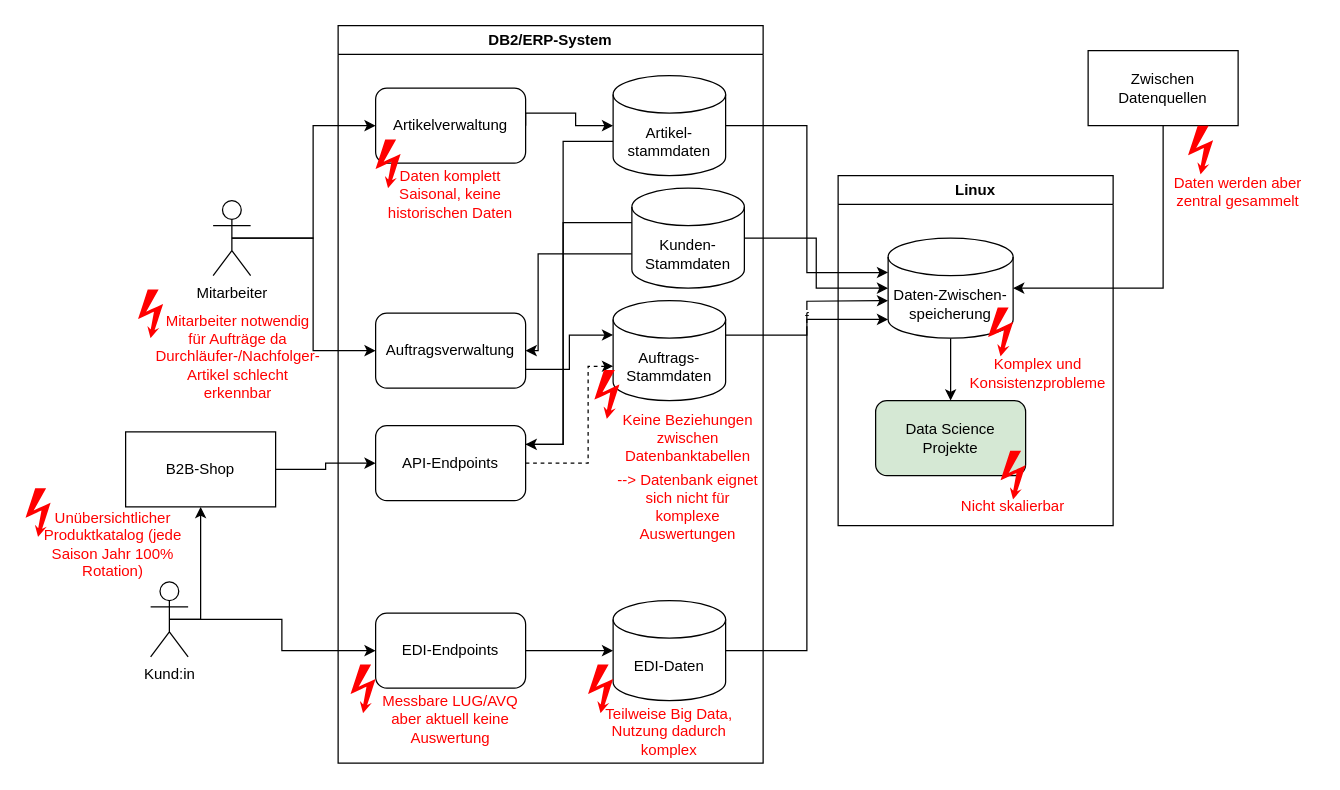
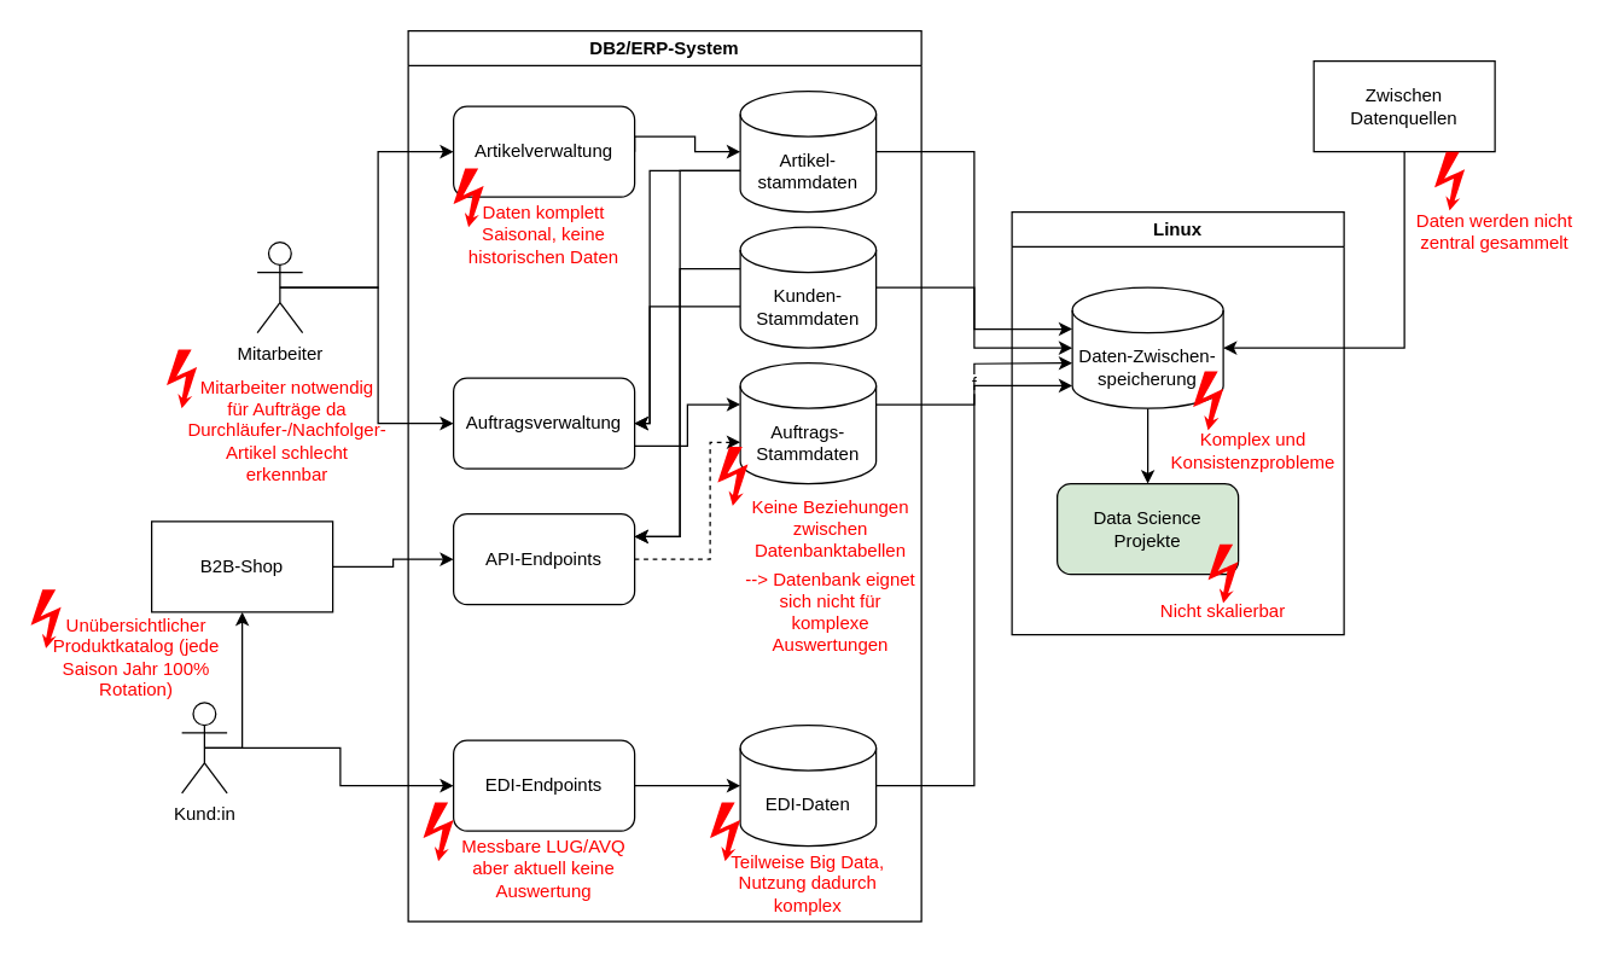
  <mxCell id="0" />
  <mxCell id="1" parent="0" />
  <mxCell id="2" value="DB2/ERP-System" style="swimlane;whiteSpace=wrap;html=1;" vertex="1" parent="1"><mxGeometry x="270" y="20" width="340" height="590" as="geometry" /></mxCell>
- <mxCell id="4" style="edgeStyle=orthogonalEdgeStyle;rounded=0;orthogonalLoop=1;jettySize=auto;html=1;exitX=0;exitY=0;exitDx=0;exitDy=52.5;exitPerimeter=0;entryX=1;entryY=0.25;entryDx=0;entryDy=0;endArrow=none;" edge="1" parent="2" source="5" target="18"><mxGeometry relative="1" as="geometry"><Array as="points"><mxPoint x="180" y="93" /><mxPoint x="180" y="335" /></Array></mxGeometry></mxCell>
+ <mxCell id="3" style="edgeStyle=orthogonalEdgeStyle;rounded=0;orthogonalLoop=1;jettySize=auto;html=1;exitX=0;exitY=0;exitDx=0;exitDy=52.5;exitPerimeter=0;entryX=1;entryY=0.5;entryDx=0;entryDy=0;" edge="1" parent="2" source="5" target="11"><mxGeometry relative="1" as="geometry"><Array as="points"><mxPoint x="160" y="93" /><mxPoint x="160" y="260" /></Array></mxGeometry></mxCell>
+ <mxCell id="4" style="edgeStyle=orthogonalEdgeStyle;rounded=0;orthogonalLoop=1;jettySize=auto;html=1;exitX=0;exitY=0;exitDx=0;exitDy=52.5;exitPerimeter=0;entryX=1;entryY=0.25;entryDx=0;entryDy=0;" edge="1" parent="2" source="5" target="18"><mxGeometry relative="1" as="geometry"><Array as="points"><mxPoint x="180" y="93" /><mxPoint x="180" y="335" /></Array></mxGeometry></mxCell>
  <mxCell id="5" value="Artikel-&lt;div&gt;stammdaten&lt;/div&gt;" style="shape=cylinder3;whiteSpace=wrap;html=1;boundedLbl=1;backgroundOutline=1;size=15;" vertex="1" parent="2"><mxGeometry x="220" y="40" width="90" height="80" as="geometry" /></mxCell>
  <mxCell id="6" style="edgeStyle=orthogonalEdgeStyle;rounded=0;orthogonalLoop=1;jettySize=auto;html=1;exitX=0;exitY=0;exitDx=0;exitDy=52.5;exitPerimeter=0;entryX=1;entryY=0.5;entryDx=0;entryDy=0;" edge="1" parent="2" source="8" target="11"><mxGeometry relative="1" as="geometry"><Array as="points"><mxPoint x="160" y="183" /><mxPoint x="160" y="260" /></Array></mxGeometry></mxCell>
  <mxCell id="7" style="edgeStyle=orthogonalEdgeStyle;rounded=0;orthogonalLoop=1;jettySize=auto;html=1;exitX=0;exitY=0;exitDx=0;exitDy=27.5;exitPerimeter=0;entryX=1;entryY=0.25;entryDx=0;entryDy=0;" edge="1" parent="2" source="8" target="18"><mxGeometry relative="1" as="geometry"><Array as="points"><mxPoint x="180" y="157" /><mxPoint x="180" y="335" /></Array></mxGeometry></mxCell>
- <mxCell id="8" value="Kunden- Stammdaten" style="shape=cylinder3;whiteSpace=wrap;html=1;boundedLbl=1;backgroundOutline=1;size=15;" vertex="1" parent="2"><mxGeometry x="235" y="130" width="90" height="80" as="geometry" /></mxCell>
+ <mxCell id="8" value="Kunden- Stammdaten" style="shape=cylinder3;whiteSpace=wrap;html=1;boundedLbl=1;backgroundOutline=1;size=15;" vertex="1" parent="2"><mxGeometry x="220" y="130" width="90" height="80" as="geometry" /></mxCell>
  <mxCell id="9" value="f" style="edgeStyle=orthogonalEdgeStyle;rounded=0;orthogonalLoop=1;jettySize=auto;html=1;exitX=1;exitY=0;exitDx=0;exitDy=27.5;exitPerimeter=0;" edge="1" parent="2" source="10"><mxGeometry relative="1" as="geometry"><mxPoint x="440" y="220" as="targetPoint" /></mxGeometry></mxCell>
  <mxCell id="10" value="Auftrags-Stammdaten" style="shape=cylinder3;whiteSpace=wrap;html=1;boundedLbl=1;backgroundOutline=1;size=15;" vertex="1" parent="2"><mxGeometry x="220" y="220" width="90" height="80" as="geometry" /></mxCell>
  <mxCell id="11" value="Auftragsverwaltung" style="rounded=1;whiteSpace=wrap;html=1;" vertex="1" parent="2"><mxGeometry x="30" y="230" width="120" height="60" as="geometry" /></mxCell>
  <mxCell id="12" style="edgeStyle=orthogonalEdgeStyle;rounded=0;orthogonalLoop=1;jettySize=auto;html=1;exitX=1;exitY=0.75;exitDx=0;exitDy=0;entryX=0;entryY=0;entryDx=0;entryDy=27.5;entryPerimeter=0;" edge="1" parent="2" source="11" target="10"><mxGeometry relative="1" as="geometry"><Array as="points"><mxPoint x="185" y="275" /><mxPoint x="185" y="248" /></Array></mxGeometry></mxCell>
  <mxCell id="13" value="Artikelverwaltung" style="rounded=1;whiteSpace=wrap;html=1;" vertex="1" parent="2"><mxGeometry x="30" y="50" width="120" height="60" as="geometry" /></mxCell>
  <mxCell id="14" style="edgeStyle=orthogonalEdgeStyle;rounded=0;orthogonalLoop=1;jettySize=auto;html=1;exitX=1;exitY=0.5;exitDx=0;exitDy=0;entryX=0;entryY=0.5;entryDx=0;entryDy=0;entryPerimeter=0;" edge="1" parent="2" source="13" target="5"><mxGeometry relative="1" as="geometry"><Array as="points"><mxPoint x="150" y="70" /><mxPoint x="190" y="70" /></Array></mxGeometry></mxCell>
  <mxCell id="15" value="EDI-Daten" style="shape=cylinder3;whiteSpace=wrap;html=1;boundedLbl=1;backgroundOutline=1;size=15;" vertex="1" parent="2"><mxGeometry x="220" y="460" width="90" height="80" as="geometry" /></mxCell>
  <mxCell id="16" value="EDI-Endpoints" style="rounded=1;whiteSpace=wrap;html=1;" vertex="1" parent="2"><mxGeometry x="30" y="470" width="120" height="60" as="geometry" /></mxCell>
  <mxCell id="17" style="edgeStyle=orthogonalEdgeStyle;rounded=0;orthogonalLoop=1;jettySize=auto;html=1;exitX=1;exitY=0.5;exitDx=0;exitDy=0;entryX=0;entryY=0.5;entryDx=0;entryDy=0;entryPerimeter=0;" edge="1" parent="2" source="16" target="15"><mxGeometry relative="1" as="geometry" /></mxCell>
  <mxCell id="18" value="API-Endpoints" style="rounded=1;whiteSpace=wrap;html=1;" vertex="1" parent="2"><mxGeometry x="30" y="320" width="120" height="60" as="geometry" /></mxCell>
  <mxCell id="19" style="edgeStyle=orthogonalEdgeStyle;rounded=0;orthogonalLoop=1;jettySize=auto;html=1;exitX=1;exitY=0.5;exitDx=0;exitDy=0;entryX=0;entryY=0;entryDx=0;entryDy=52.5;entryPerimeter=0;dashed=1;" edge="1" parent="2" source="18" target="10"><mxGeometry relative="1" as="geometry"><Array as="points"><mxPoint x="200" y="350" /><mxPoint x="200" y="273" /></Array></mxGeometry></mxCell>
  <mxCell id="20" value="Daten komplett Saisonal, keine historischen Daten" style="text;html=1;whiteSpace=wrap;strokeColor=none;fillColor=none;align=center;verticalAlign=middle;rounded=0;fontColor=#FF0000;" vertex="1" parent="2"><mxGeometry x="30" y="120" width="120" height="30" as="geometry" /></mxCell>
  <mxCell id="21" value="Keine Beziehungen zwischen Datenbanktabellen" style="text;html=1;whiteSpace=wrap;strokeColor=none;fillColor=none;align=center;verticalAlign=middle;rounded=0;fontColor=#FF0000;" vertex="1" parent="2"><mxGeometry x="220" y="314.5" width="120" height="30" as="geometry" /></mxCell>
  <mxCell id="22" value="Teilweise Big Data, Nutzung dadurch komplex" style="text;html=1;whiteSpace=wrap;strokeColor=none;fillColor=none;align=center;verticalAlign=middle;rounded=0;fontColor=#FF0000;" vertex="1" parent="2"><mxGeometry x="205" y="550" width="120" height="30" as="geometry" /></mxCell>
  <mxCell id="23" value="Messbare LUG/AVQ aber aktuell keine Auswertung" style="text;html=1;whiteSpace=wrap;strokeColor=none;fillColor=none;align=center;verticalAlign=middle;rounded=0;fontColor=#FF0000;" vertex="1" parent="2"><mxGeometry x="30" y="540" width="120" height="30" as="geometry" /></mxCell>
  <mxCell id="24" value="--&amp;gt; Datenbank eignet sich nicht für komplexe Auswertungen" style="text;html=1;whiteSpace=wrap;strokeColor=none;fillColor=none;align=center;verticalAlign=middle;rounded=0;fontColor=#FF0000;" vertex="1" parent="2"><mxGeometry x="220" y="370" width="120" height="30" as="geometry" /></mxCell>
  <mxCell id="25" value="" style="shape=mxgraph.signs.safety.high_voltage_2;html=1;pointerEvents=1;fillColor=#FF0000;strokeColor=none;verticalLabelPosition=bottom;verticalAlign=top;align=center;sketch=0;fontColor=#FF0000;" vertex="1" parent="2"><mxGeometry x="205" y="275.5" width="20" height="39" as="geometry" /></mxCell>
  <mxCell id="26" value="" style="shape=mxgraph.signs.safety.high_voltage_2;html=1;pointerEvents=1;fillColor=#FF0000;strokeColor=none;verticalLabelPosition=bottom;verticalAlign=top;align=center;sketch=0;fontColor=#FF0000;" vertex="1" parent="2"><mxGeometry x="200" y="511" width="20" height="39" as="geometry" /></mxCell>
  <mxCell id="27" value="" style="shape=mxgraph.signs.safety.high_voltage_2;html=1;pointerEvents=1;fillColor=#FF0000;strokeColor=none;verticalLabelPosition=bottom;verticalAlign=top;align=center;sketch=0;fontColor=#FF0000;" vertex="1" parent="2"><mxGeometry x="10" y="511" width="20" height="39" as="geometry" /></mxCell>
  <mxCell id="28" value="" style="shape=mxgraph.signs.safety.high_voltage_2;html=1;pointerEvents=1;fillColor=#FF0000;strokeColor=none;verticalLabelPosition=bottom;verticalAlign=top;align=center;sketch=0;fontColor=#FF0000;" vertex="1" parent="2"><mxGeometry x="30" y="91" width="20" height="39" as="geometry" /></mxCell>
  <mxCell id="29" style="edgeStyle=orthogonalEdgeStyle;rounded=0;orthogonalLoop=1;jettySize=auto;html=1;exitX=0.5;exitY=0.5;exitDx=0;exitDy=0;exitPerimeter=0;entryX=0;entryY=0.5;entryDx=0;entryDy=0;" edge="1" parent="1" source="31" target="13"><mxGeometry relative="1" as="geometry" /></mxCell>
  <mxCell id="30" style="edgeStyle=orthogonalEdgeStyle;rounded=0;orthogonalLoop=1;jettySize=auto;html=1;exitX=0.5;exitY=0.5;exitDx=0;exitDy=0;exitPerimeter=0;entryX=0;entryY=0.5;entryDx=0;entryDy=0;" edge="1" parent="1" source="31" target="11"><mxGeometry relative="1" as="geometry" /></mxCell>
  <mxCell id="31" value="Mitarbeiter" style="shape=umlActor;verticalLabelPosition=bottom;verticalAlign=top;html=1;outlineConnect=0;" vertex="1" parent="1"><mxGeometry x="170" y="160" width="30" height="60" as="geometry" /></mxCell>
  <mxCell id="32" style="edgeStyle=orthogonalEdgeStyle;rounded=0;orthogonalLoop=1;jettySize=auto;html=1;exitX=1;exitY=0.5;exitDx=0;exitDy=0;entryX=0;entryY=0.5;entryDx=0;entryDy=0;" edge="1" parent="1" source="33" target="18"><mxGeometry relative="1" as="geometry" /></mxCell>
  <mxCell id="33" value="B2B-Shop" style="rounded=0;whiteSpace=wrap;html=1;" vertex="1" parent="1"><mxGeometry x="100" y="345" width="120" height="60" as="geometry" /></mxCell>
  <mxCell id="34" style="edgeStyle=orthogonalEdgeStyle;rounded=0;orthogonalLoop=1;jettySize=auto;html=1;exitX=0.5;exitY=0.5;exitDx=0;exitDy=0;exitPerimeter=0;entryX=0.5;entryY=1;entryDx=0;entryDy=0;" edge="1" parent="1" source="35" target="33"><mxGeometry relative="1" as="geometry"><Array as="points"><mxPoint x="160" y="495" /></Array></mxGeometry></mxCell>
  <mxCell id="35" value="Kund:in" style="shape=umlActor;verticalLabelPosition=bottom;verticalAlign=top;html=1;outlineConnect=0;" vertex="1" parent="1"><mxGeometry x="120" y="465" width="30" height="60" as="geometry" /></mxCell>
  <mxCell id="36" style="edgeStyle=orthogonalEdgeStyle;rounded=0;orthogonalLoop=1;jettySize=auto;html=1;exitX=0.5;exitY=0.5;exitDx=0;exitDy=0;exitPerimeter=0;entryX=0;entryY=0.5;entryDx=0;entryDy=0;" edge="1" parent="1" source="35" target="16"><mxGeometry relative="1" as="geometry" /></mxCell>
  <mxCell id="37" value="Unübersichtlicher Produktkatalog (jede Saison Jahr 100% Rotation)" style="text;html=1;whiteSpace=wrap;strokeColor=none;fillColor=none;align=center;verticalAlign=middle;rounded=0;fontColor=#FF0000;" vertex="1" parent="1"><mxGeometry x="30" y="420" width="120" height="30" as="geometry" /></mxCell>
  <mxCell id="38" value="Mitarbeiter notwendig für Aufträge da Durchläufer-/Nachfolger-Artikel schlecht erkennbar" style="text;html=1;whiteSpace=wrap;strokeColor=none;fillColor=none;align=center;verticalAlign=middle;rounded=0;fontColor=#FF0000;" vertex="1" parent="1"><mxGeometry x="130" y="270" width="120" height="30" as="geometry" /></mxCell>
  <mxCell id="39" value="" style="shape=mxgraph.signs.safety.high_voltage_2;html=1;pointerEvents=1;fillColor=#FF0000;strokeColor=none;verticalLabelPosition=bottom;verticalAlign=top;align=center;sketch=0;fontColor=#FF0000;" vertex="1" parent="1"><mxGeometry x="110" y="231" width="20" height="39" as="geometry" /></mxCell>
  <mxCell id="40" value="" style="shape=mxgraph.signs.safety.high_voltage_2;html=1;pointerEvents=1;fillColor=#FF0000;strokeColor=none;verticalLabelPosition=bottom;verticalAlign=top;align=center;sketch=0;fontColor=#FF0000;" vertex="1" parent="1"><mxGeometry x="20" y="390" width="20" height="39" as="geometry" /></mxCell>
  <mxCell id="41" value="Linux" style="swimlane;whiteSpace=wrap;html=1;" vertex="1" parent="1"><mxGeometry x="670" y="140" width="220" height="280" as="geometry" /></mxCell>
  <mxCell id="42" style="edgeStyle=orthogonalEdgeStyle;rounded=0;orthogonalLoop=1;jettySize=auto;html=1;exitX=0.5;exitY=1;exitDx=0;exitDy=0;exitPerimeter=0;" edge="1" parent="41" source="43" target="44"><mxGeometry relative="1" as="geometry" /></mxCell>
  <mxCell id="43" value="Daten-Zwischen-speicherung" style="shape=cylinder3;whiteSpace=wrap;html=1;boundedLbl=1;backgroundOutline=1;size=15;" vertex="1" parent="41"><mxGeometry x="40" y="50" width="100" height="80" as="geometry" /></mxCell>
  <mxCell id="44" value="Data Science Projekte" style="rounded=1;whiteSpace=wrap;html=1;fillColor=#d5e8d4;" vertex="1" parent="41"><mxGeometry x="30" y="180" width="120" height="60" as="geometry" /></mxCell>
  <mxCell id="45" value="Nicht skalierbar" style="text;html=1;whiteSpace=wrap;strokeColor=none;fillColor=none;align=center;verticalAlign=middle;rounded=0;fontColor=#FF0000;" vertex="1" parent="41"><mxGeometry x="80" y="250" width="120" height="30" as="geometry" /></mxCell>
  <mxCell id="46" value="Komplex und Konsistenzprobleme" style="text;html=1;whiteSpace=wrap;strokeColor=none;fillColor=none;align=center;verticalAlign=middle;rounded=0;fontColor=#FF0000;" vertex="1" parent="41"><mxGeometry x="100" y="143" width="120" height="30" as="geometry" /></mxCell>
  <mxCell id="47" style="edgeStyle=orthogonalEdgeStyle;rounded=0;orthogonalLoop=1;jettySize=auto;html=1;exitX=1;exitY=0.5;exitDx=0;exitDy=0;exitPerimeter=0;entryX=0;entryY=0;entryDx=0;entryDy=27.5;entryPerimeter=0;" edge="1" parent="1" source="5" target="43"><mxGeometry relative="1" as="geometry" /></mxCell>
  <mxCell id="48" style="edgeStyle=orthogonalEdgeStyle;rounded=0;orthogonalLoop=1;jettySize=auto;html=1;exitX=1;exitY=0.5;exitDx=0;exitDy=0;exitPerimeter=0;" edge="1" parent="1" source="8" target="43"><mxGeometry relative="1" as="geometry" /></mxCell>
  <mxCell id="49" style="edgeStyle=orthogonalEdgeStyle;rounded=0;orthogonalLoop=1;jettySize=auto;html=1;exitX=1;exitY=0.5;exitDx=0;exitDy=0;exitPerimeter=0;entryX=0;entryY=1;entryDx=0;entryDy=-15;entryPerimeter=0;" edge="1" parent="1" source="15" target="43"><mxGeometry relative="1" as="geometry" /></mxCell>
  <mxCell id="50" value="Zwischen Datenquellen" style="rounded=0;whiteSpace=wrap;html=1;" vertex="1" parent="1"><mxGeometry x="870" y="40" width="120" height="60" as="geometry" /></mxCell>
  <mxCell id="51" value="" style="shape=mxgraph.signs.safety.high_voltage_2;html=1;pointerEvents=1;fillColor=#FF0000;strokeColor=none;verticalLabelPosition=bottom;verticalAlign=top;align=center;sketch=0;fontColor=#FF0000;" vertex="1" parent="1"><mxGeometry x="800" y="360" width="20" height="39" as="geometry" /></mxCell>
  <mxCell id="52" value="" style="shape=mxgraph.signs.safety.high_voltage_2;html=1;pointerEvents=1;fillColor=#FF0000;strokeColor=none;verticalLabelPosition=bottom;verticalAlign=top;align=center;sketch=0;fontColor=#FF0000;" vertex="1" parent="1"><mxGeometry x="790" y="245.5" width="20" height="39" as="geometry" /></mxCell>
  <mxCell id="53" style="edgeStyle=orthogonalEdgeStyle;rounded=0;orthogonalLoop=1;jettySize=auto;html=1;exitX=0.5;exitY=1;exitDx=0;exitDy=0;entryX=1;entryY=0.5;entryDx=0;entryDy=0;entryPerimeter=0;" edge="1" parent="1" source="50" target="43"><mxGeometry relative="1" as="geometry" /></mxCell>
- <mxCell id="54" value="Daten werden aber zentral gesammelt" style="text;html=1;whiteSpace=wrap;strokeColor=none;fillColor=none;align=center;verticalAlign=middle;rounded=0;fontColor=#FF0000;" vertex="1" parent="1"><mxGeometry x="930" y="137.5" width="120" height="30" as="geometry" /></mxCell>
+ <mxCell id="54" value="Daten werden nicht zentral gesammelt" style="text;html=1;whiteSpace=wrap;strokeColor=none;fillColor=none;align=center;verticalAlign=middle;rounded=0;fontColor=#FF0000;" vertex="1" parent="1"><mxGeometry x="930" y="137.5" width="120" height="30" as="geometry" /></mxCell>
  <mxCell id="55" value="" style="shape=mxgraph.signs.safety.high_voltage_2;html=1;pointerEvents=1;fillColor=#FF0000;strokeColor=none;verticalLabelPosition=bottom;verticalAlign=top;align=center;sketch=0;fontColor=#FF0000;" vertex="1" parent="1"><mxGeometry x="950" y="100" width="20" height="39" as="geometry" /></mxCell>
